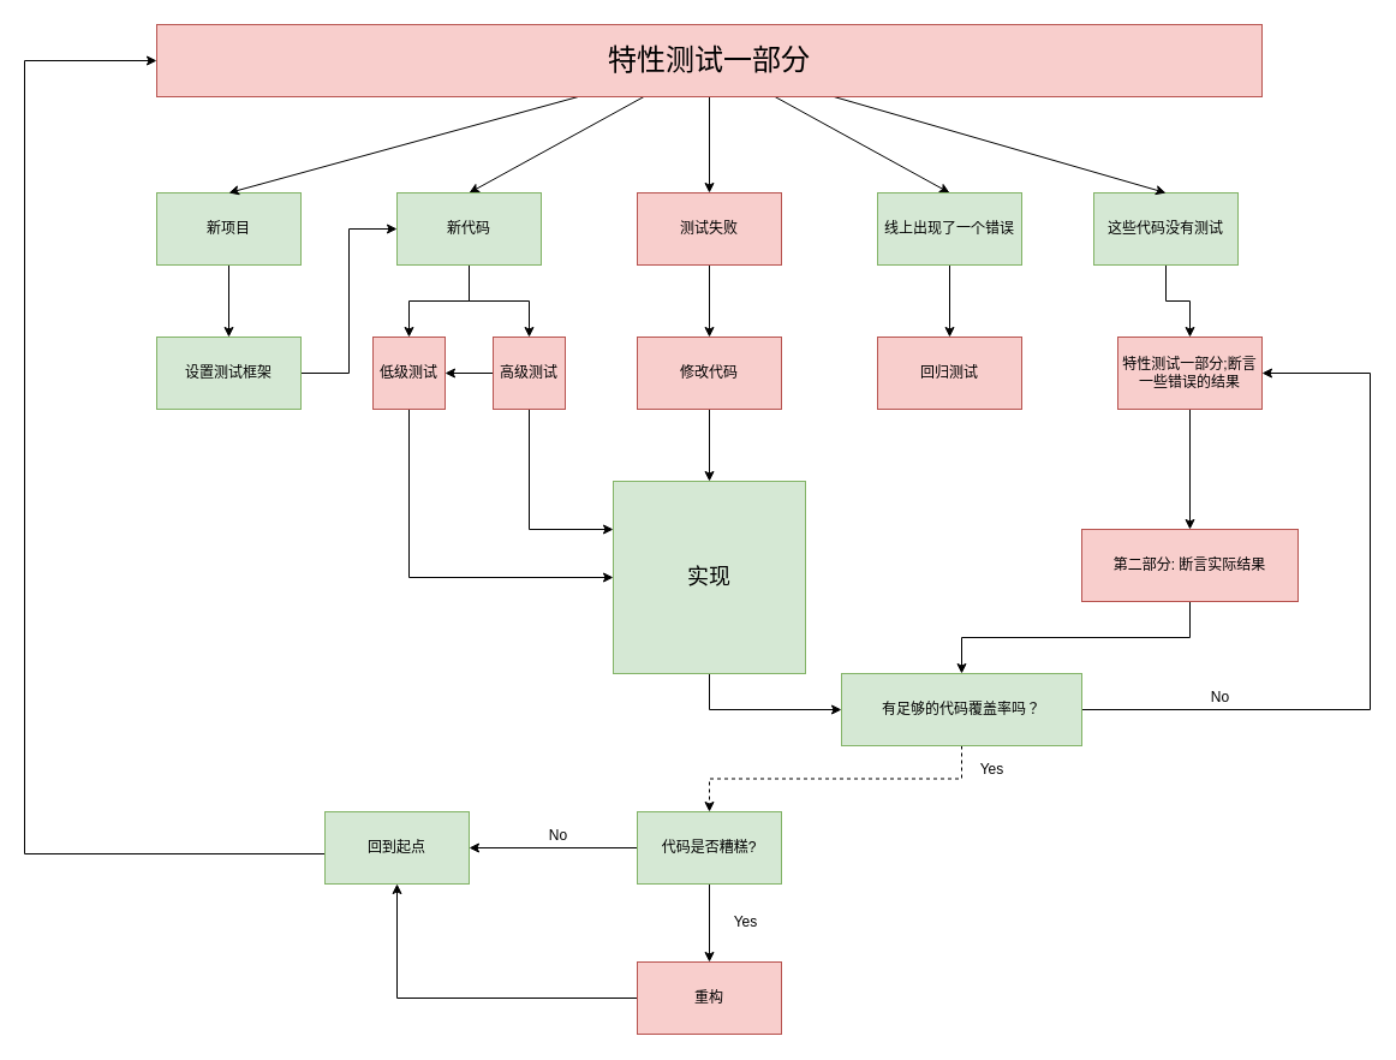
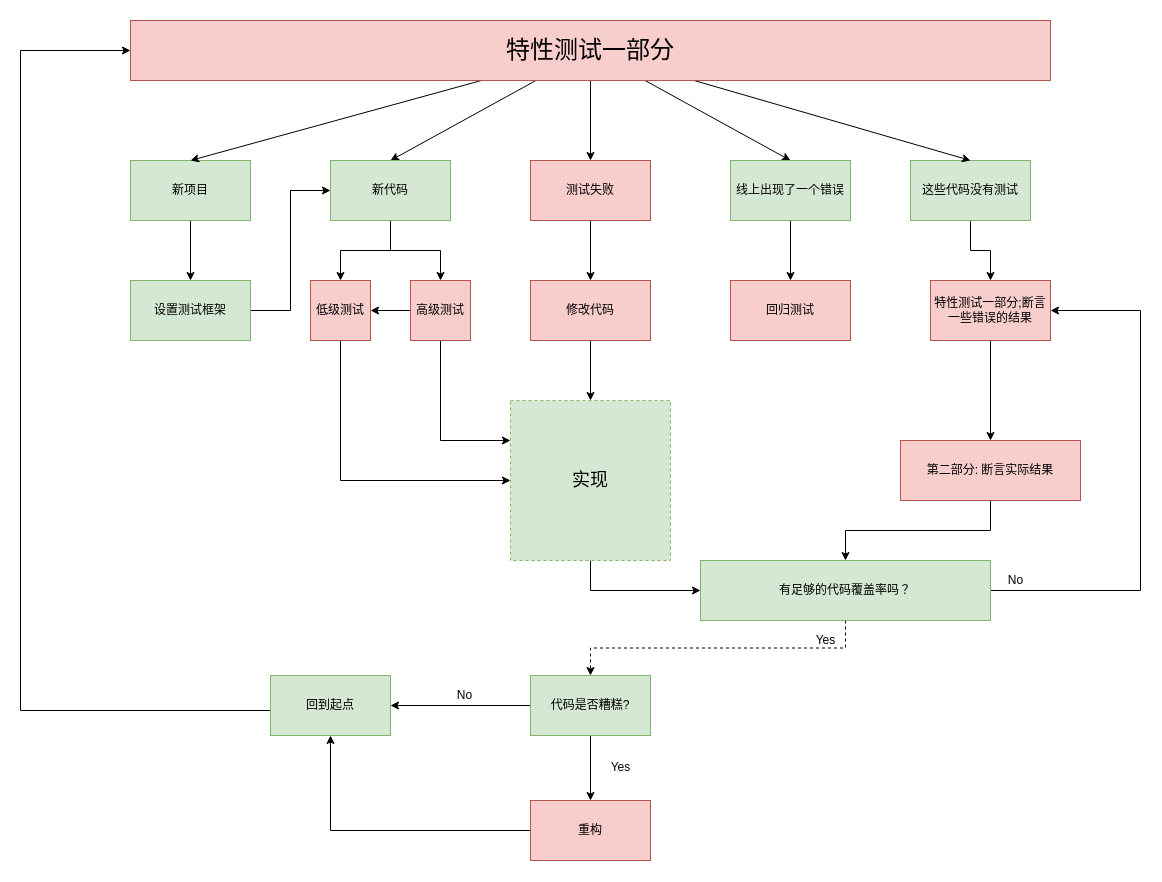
  <mxCell id="0" />
  <mxCell id="1" parent="0" />
  <mxCell id="2" style="edgeStyle=orthogonalEdgeStyle;rounded=0;orthogonalLoop=1;jettySize=auto;html=1;" edge="1" parent="1" source="3" target="5"><mxGeometry relative="1" as="geometry" /></mxCell>
  <mxCell id="3" value="新项目" style="rounded=0;whiteSpace=wrap;html=1;fillColor=#d5e8d4;strokeColor=#82b366;" vertex="1" parent="1"><mxGeometry x="130" y="160" width="120" height="60" as="geometry" /></mxCell>
  <mxCell id="4" style="edgeStyle=orthogonalEdgeStyle;rounded=0;orthogonalLoop=1;jettySize=auto;html=1;entryX=0;entryY=0.5;entryDx=0;entryDy=0;" edge="1" parent="1" source="5" target="8"><mxGeometry relative="1" as="geometry" /></mxCell>
  <mxCell id="5" value="设置测试框架" style="rounded=0;whiteSpace=wrap;html=1;" vertex="1" parent="1"><mxGeometry x="130" y="280" width="120" height="60" as="geometry" /></mxCell>
  <mxCell id="6" style="edgeStyle=orthogonalEdgeStyle;rounded=0;orthogonalLoop=1;jettySize=auto;html=1;" edge="1" parent="1" source="8" target="10"><mxGeometry relative="1" as="geometry" /></mxCell>
  <mxCell id="7" style="edgeStyle=orthogonalEdgeStyle;rounded=0;orthogonalLoop=1;jettySize=auto;html=1;" edge="1" parent="1" source="8" target="13"><mxGeometry relative="1" as="geometry" /></mxCell>
  <mxCell id="8" value="新代码" style="rounded=0;whiteSpace=wrap;html=1;" vertex="1" parent="1"><mxGeometry x="330" y="160" width="120" height="60" as="geometry" /></mxCell>
  <mxCell id="9" style="edgeStyle=orthogonalEdgeStyle;rounded=0;orthogonalLoop=1;jettySize=auto;html=1;entryX=0;entryY=0.5;entryDx=0;entryDy=0;exitX=0.5;exitY=1;exitDx=0;exitDy=0;" edge="1" parent="1" source="10" target="26"><mxGeometry relative="1" as="geometry"><Array as="points"><mxPoint x="340" y="480" /></Array></mxGeometry></mxCell>
  <mxCell id="10" value="低级测试" style="rounded=0;whiteSpace=wrap;html=1;fillColor=#f8cecc;strokeColor=#b85450;" vertex="1" parent="1"><mxGeometry x="310" y="280" width="60" height="60" as="geometry" /></mxCell>
  <mxCell id="11" style="edgeStyle=orthogonalEdgeStyle;rounded=0;orthogonalLoop=1;jettySize=auto;html=1;" edge="1" parent="1" source="13" target="10"><mxGeometry relative="1" as="geometry" /></mxCell>
  <mxCell id="12" style="edgeStyle=orthogonalEdgeStyle;rounded=0;orthogonalLoop=1;jettySize=auto;html=1;entryX=0;entryY=0.25;entryDx=0;entryDy=0;exitX=0.5;exitY=1;exitDx=0;exitDy=0;" edge="1" parent="1" source="13" target="26"><mxGeometry relative="1" as="geometry" /></mxCell>
  <mxCell id="13" value="高级测试" style="rounded=0;whiteSpace=wrap;html=1;fillColor=#f8cecc;strokeColor=#b85450;" vertex="1" parent="1"><mxGeometry x="410" y="280" width="60" height="60" as="geometry" /></mxCell>
  <mxCell id="14" style="edgeStyle=orthogonalEdgeStyle;rounded=0;orthogonalLoop=1;jettySize=auto;html=1;entryX=0.5;entryY=0;entryDx=0;entryDy=0;" edge="1" parent="1" source="15" target="32"><mxGeometry relative="1" as="geometry" /></mxCell>
  <mxCell id="15" value="测试失败" style="rounded=0;whiteSpace=wrap;html=1;" vertex="1" parent="1"><mxGeometry x="530" y="160" width="120" height="60" as="geometry" /></mxCell>
  <mxCell id="16" style="edgeStyle=orthogonalEdgeStyle;rounded=0;orthogonalLoop=1;jettySize=auto;html=1;" edge="1" parent="1" source="17" target="24"><mxGeometry relative="1" as="geometry" /></mxCell>
  <mxCell id="17" value="线上出现了一个错误" style="rounded=0;whiteSpace=wrap;html=1;fillColor=#d5e8d4;strokeColor=#82b366;" vertex="1" parent="1"><mxGeometry x="730" y="160" width="120" height="60" as="geometry" /></mxCell>
  <mxCell id="18" style="edgeStyle=orthogonalEdgeStyle;rounded=0;orthogonalLoop=1;jettySize=auto;html=1;entryX=0.5;entryY=0;entryDx=0;entryDy=0;" edge="1" parent="1" source="19" target="21"><mxGeometry relative="1" as="geometry" /></mxCell>
  <mxCell id="19" value="这些代码没有测试" style="rounded=0;whiteSpace=wrap;html=1;fillColor=#d5e8d4;strokeColor=#82b366;labelBackgroundColor=none;" vertex="1" parent="1"><mxGeometry x="910" y="160" width="120" height="60" as="geometry" /></mxCell>
  <mxCell id="20" style="edgeStyle=orthogonalEdgeStyle;rounded=0;orthogonalLoop=1;jettySize=auto;html=1;" edge="1" parent="1" source="21" target="23"><mxGeometry relative="1" as="geometry" /></mxCell>
  <mxCell id="21" value="特性测试一部分;断言 一些错误的结果" style="rounded=0;whiteSpace=wrap;html=1;fillColor=#f8cecc;strokeColor=#b85450;" vertex="1" parent="1"><mxGeometry x="930" y="280" width="120" height="60" as="geometry" /></mxCell>
  <mxCell id="22" style="edgeStyle=orthogonalEdgeStyle;rounded=0;orthogonalLoop=1;jettySize=auto;html=1;" edge="1" parent="1" source="23" target="29"><mxGeometry relative="1" as="geometry" /></mxCell>
  <mxCell id="23" value="第二部分: 断言实际结果" style="rounded=0;whiteSpace=wrap;html=1;fillColor=#f8cecc;strokeColor=#b85450;" vertex="1" parent="1"><mxGeometry x="900" y="440" width="180" height="60" as="geometry" /></mxCell>
  <mxCell id="24" value="回归测试" style="rounded=0;whiteSpace=wrap;html=1;fillColor=#f8cecc;strokeColor=#b85450;" vertex="1" parent="1"><mxGeometry x="730" y="280" width="120" height="60" as="geometry" /></mxCell>
  <mxCell id="25" style="edgeStyle=orthogonalEdgeStyle;rounded=0;orthogonalLoop=1;jettySize=auto;html=1;fontColor=#FFFFFF;exitX=0.5;exitY=1;exitDx=0;exitDy=0;" edge="1" parent="1" source="26" target="29"><mxGeometry relative="1" as="geometry" /></mxCell>
- <mxCell id="26" value="&lt;font style=&quot;font-size: 18px&quot;&gt;实现&lt;/font&gt;" style="whiteSpace=wrap;html=1;aspect=fixed;fillColor=#d5e8d4;strokeColor=#82b366;" vertex="1" parent="1"><mxGeometry x="510" y="400" width="160" height="160" as="geometry" /></mxCell>
+ <mxCell id="26" value="&lt;font style=&quot;font-size: 18px&quot;&gt;实现&lt;/font&gt;" style="whiteSpace=wrap;html=1;aspect=fixed;fillColor=#d5e8d4;strokeColor=#82b366;dashed=1;" vertex="1" parent="1"><mxGeometry x="510" y="400" width="160" height="160" as="geometry" /></mxCell>
  <mxCell id="27" style="edgeStyle=orthogonalEdgeStyle;rounded=0;orthogonalLoop=1;jettySize=auto;html=1;entryX=1;entryY=0.5;entryDx=0;entryDy=0;exitX=1;exitY=0.5;exitDx=0;exitDy=0;" edge="1" parent="1" source="29" target="21"><mxGeometry relative="1" as="geometry"><Array as="points"><mxPoint x="1140" y="590" /><mxPoint x="1140" y="310" /></Array></mxGeometry></mxCell>
  <mxCell id="28" style="edgeStyle=orthogonalEdgeStyle;rounded=0;orthogonalLoop=1;jettySize=auto;html=1;exitX=0.5;exitY=1;exitDx=0;exitDy=0;dashed=1;" edge="1" parent="1" source="29" target="35"><mxGeometry relative="1" as="geometry" /></mxCell>
- <mxCell id="29" value="有足够的代码覆盖率吗？" style="rounded=0;whiteSpace=wrap;html=1;fillColor=#d5e8d4;strokeColor=#82b366;" vertex="1" parent="1"><mxGeometry x="700" y="560" width="200" height="60" as="geometry" /></mxCell>
+ <mxCell id="29" value="有足够的代码覆盖率吗？" style="rounded=0;whiteSpace=wrap;html=1;fillColor=#d5e8d4;strokeColor=#82b366;" vertex="1" parent="1"><mxGeometry x="700" y="560" width="290" height="60" as="geometry" /></mxCell>
  <mxCell id="30" value="Yes" style="text;html=1;align=center;verticalAlign=middle;resizable=0;points=[];autosize=1;" vertex="1" parent="1"><mxGeometry x="805" y="630" width="40" height="20" as="geometry" /></mxCell>
  <mxCell id="31" style="edgeStyle=orthogonalEdgeStyle;rounded=0;orthogonalLoop=1;jettySize=auto;html=1;" edge="1" parent="1" source="32" target="26"><mxGeometry relative="1" as="geometry" /></mxCell>
  <mxCell id="32" value="修改代码" style="rounded=0;whiteSpace=wrap;html=1;fillColor=#f8cecc;strokeColor=#b85450;" vertex="1" parent="1"><mxGeometry x="530" y="280" width="120" height="60" as="geometry" /></mxCell>
  <mxCell id="33" style="edgeStyle=orthogonalEdgeStyle;rounded=0;orthogonalLoop=1;jettySize=auto;html=1;entryX=0.5;entryY=0;entryDx=0;entryDy=0;" edge="1" parent="1" source="35" target="43"><mxGeometry relative="1" as="geometry" /></mxCell>
  <mxCell id="34" style="edgeStyle=orthogonalEdgeStyle;rounded=0;orthogonalLoop=1;jettySize=auto;html=1;fontColor=#FFFFFF;" edge="1" parent="1" source="35" target="48"><mxGeometry relative="1" as="geometry" /></mxCell>
  <mxCell id="35" value="代码是否糟糕?" style="rounded=0;whiteSpace=wrap;html=1;fillColor=#d5e8d4;strokeColor=#82b366;" vertex="1" parent="1"><mxGeometry x="530" y="675" width="120" height="60" as="geometry" /></mxCell>
  <mxCell id="36" style="rounded=0;orthogonalLoop=1;jettySize=auto;html=1;entryX=0.5;entryY=0;entryDx=0;entryDy=0;" edge="1" parent="1" source="41" target="3"><mxGeometry relative="1" as="geometry" /></mxCell>
  <mxCell id="37" style="edgeStyle=none;rounded=0;orthogonalLoop=1;jettySize=auto;html=1;entryX=0.5;entryY=0;entryDx=0;entryDy=0;" edge="1" parent="1" source="41" target="8"><mxGeometry relative="1" as="geometry" /></mxCell>
  <mxCell id="38" style="edgeStyle=none;rounded=0;orthogonalLoop=1;jettySize=auto;html=1;" edge="1" parent="1" source="41" target="15"><mxGeometry relative="1" as="geometry" /></mxCell>
  <mxCell id="39" style="edgeStyle=none;rounded=0;orthogonalLoop=1;jettySize=auto;html=1;entryX=0.5;entryY=0;entryDx=0;entryDy=0;" edge="1" parent="1" source="41" target="17"><mxGeometry relative="1" as="geometry" /></mxCell>
  <mxCell id="40" style="edgeStyle=none;rounded=0;orthogonalLoop=1;jettySize=auto;html=1;entryX=0.5;entryY=0;entryDx=0;entryDy=0;" edge="1" parent="1" source="41" target="19"><mxGeometry relative="1" as="geometry" /></mxCell>
  <mxCell id="41" value="&lt;font style=&quot;font-size: 24px&quot;&gt;特性测试一部分&lt;/font&gt;" style="rounded=0;whiteSpace=wrap;html=1;fillColor=#f8cecc;strokeColor=#b85450;" vertex="1" parent="1"><mxGeometry x="130" y="20" width="920" height="60" as="geometry" /></mxCell>
  <mxCell id="42" style="edgeStyle=orthogonalEdgeStyle;rounded=0;orthogonalLoop=1;jettySize=auto;html=1;entryX=0.5;entryY=1;entryDx=0;entryDy=0;fontColor=#FFFFFF;" edge="1" parent="1" source="43" target="48"><mxGeometry relative="1" as="geometry" /></mxCell>
  <mxCell id="43" value="重构" style="rounded=0;whiteSpace=wrap;html=1;fillColor=#f8cecc;strokeColor=#b85450;" vertex="1" parent="1"><mxGeometry x="530" y="800" width="120" height="60" as="geometry" /></mxCell>
  <mxCell id="44" value="Yes" style="text;html=1;align=center;verticalAlign=middle;resizable=0;points=[];autosize=1;" vertex="1" parent="1"><mxGeometry x="600" y="757" width="40" height="20" as="geometry" /></mxCell>
  <mxCell id="45" value="No" style="text;html=1;align=center;verticalAlign=middle;resizable=0;points=[];autosize=1;" vertex="1" parent="1"><mxGeometry x="1000" y="570" width="30" height="20" as="geometry" /></mxCell>
  <mxCell id="46" value="No" style="text;html=1;align=center;verticalAlign=middle;resizable=0;points=[];autosize=1;" vertex="1" parent="1"><mxGeometry x="360" y="675" width="30" height="20" as="geometry" /></mxCell>
  <mxCell id="47" style="edgeStyle=orthogonalEdgeStyle;rounded=0;orthogonalLoop=1;jettySize=auto;html=1;entryX=0;entryY=0.5;entryDx=0;entryDy=0;fontColor=#FFFFFF;" edge="1" parent="1" source="48" target="41"><mxGeometry relative="1" as="geometry"><Array as="points"><mxPoint x="20" y="710" /><mxPoint x="20" y="50" /></Array></mxGeometry></mxCell>
  <mxCell id="48" value="回到起点" style="rounded=0;whiteSpace=wrap;html=1;fillColor=#d5e8d4;strokeColor=#82b366;" vertex="1" parent="1"><mxGeometry x="270" y="675" width="120" height="60" as="geometry" /></mxCell>
  <mxCell id="49" value="Text" style="text;html=1;align=center;verticalAlign=middle;resizable=0;points=[];autosize=1;fontColor=#FFFFFF;" vertex="1" parent="1"><mxGeometry x="253" y="185" width="40" height="20" as="geometry" /></mxCell>
  <mxCell id="50" value="设置测试框架" style="rounded=0;whiteSpace=wrap;html=1;fillColor=#d5e8d4;strokeColor=#82b366;" vertex="1" parent="1"><mxGeometry x="130" y="280" width="120" height="60" as="geometry" /></mxCell>
  <mxCell id="51" value="新代码" style="rounded=0;whiteSpace=wrap;html=1;fillColor=#d5e8d4;strokeColor=#82b366;" vertex="1" parent="1"><mxGeometry x="330" y="160" width="120" height="60" as="geometry" /></mxCell>
  <mxCell id="52" value="测试失败" style="rounded=0;whiteSpace=wrap;html=1;fillColor=#f8cecc;strokeColor=#b85450;" vertex="1" parent="1"><mxGeometry x="530" y="160" width="120" height="60" as="geometry" /></mxCell>
  <mxCell id="53" value="&lt;font color=&quot;#000000&quot;&gt;No&lt;/font&gt;" style="text;html=1;align=center;verticalAlign=middle;resizable=0;points=[];autosize=1;fontColor=#FFFFFF;" vertex="1" parent="1"><mxGeometry x="448.5" y="685" width="30" height="20" as="geometry" /></mxCell>
  <mxCell id="54" value="线上出现了一个错误" style="rounded=0;whiteSpace=wrap;html=1;fillColor=#d5e8d4;strokeColor=#82b366;" vertex="1" parent="1"><mxGeometry x="730" y="160" width="120" height="60" as="geometry" /></mxCell>
